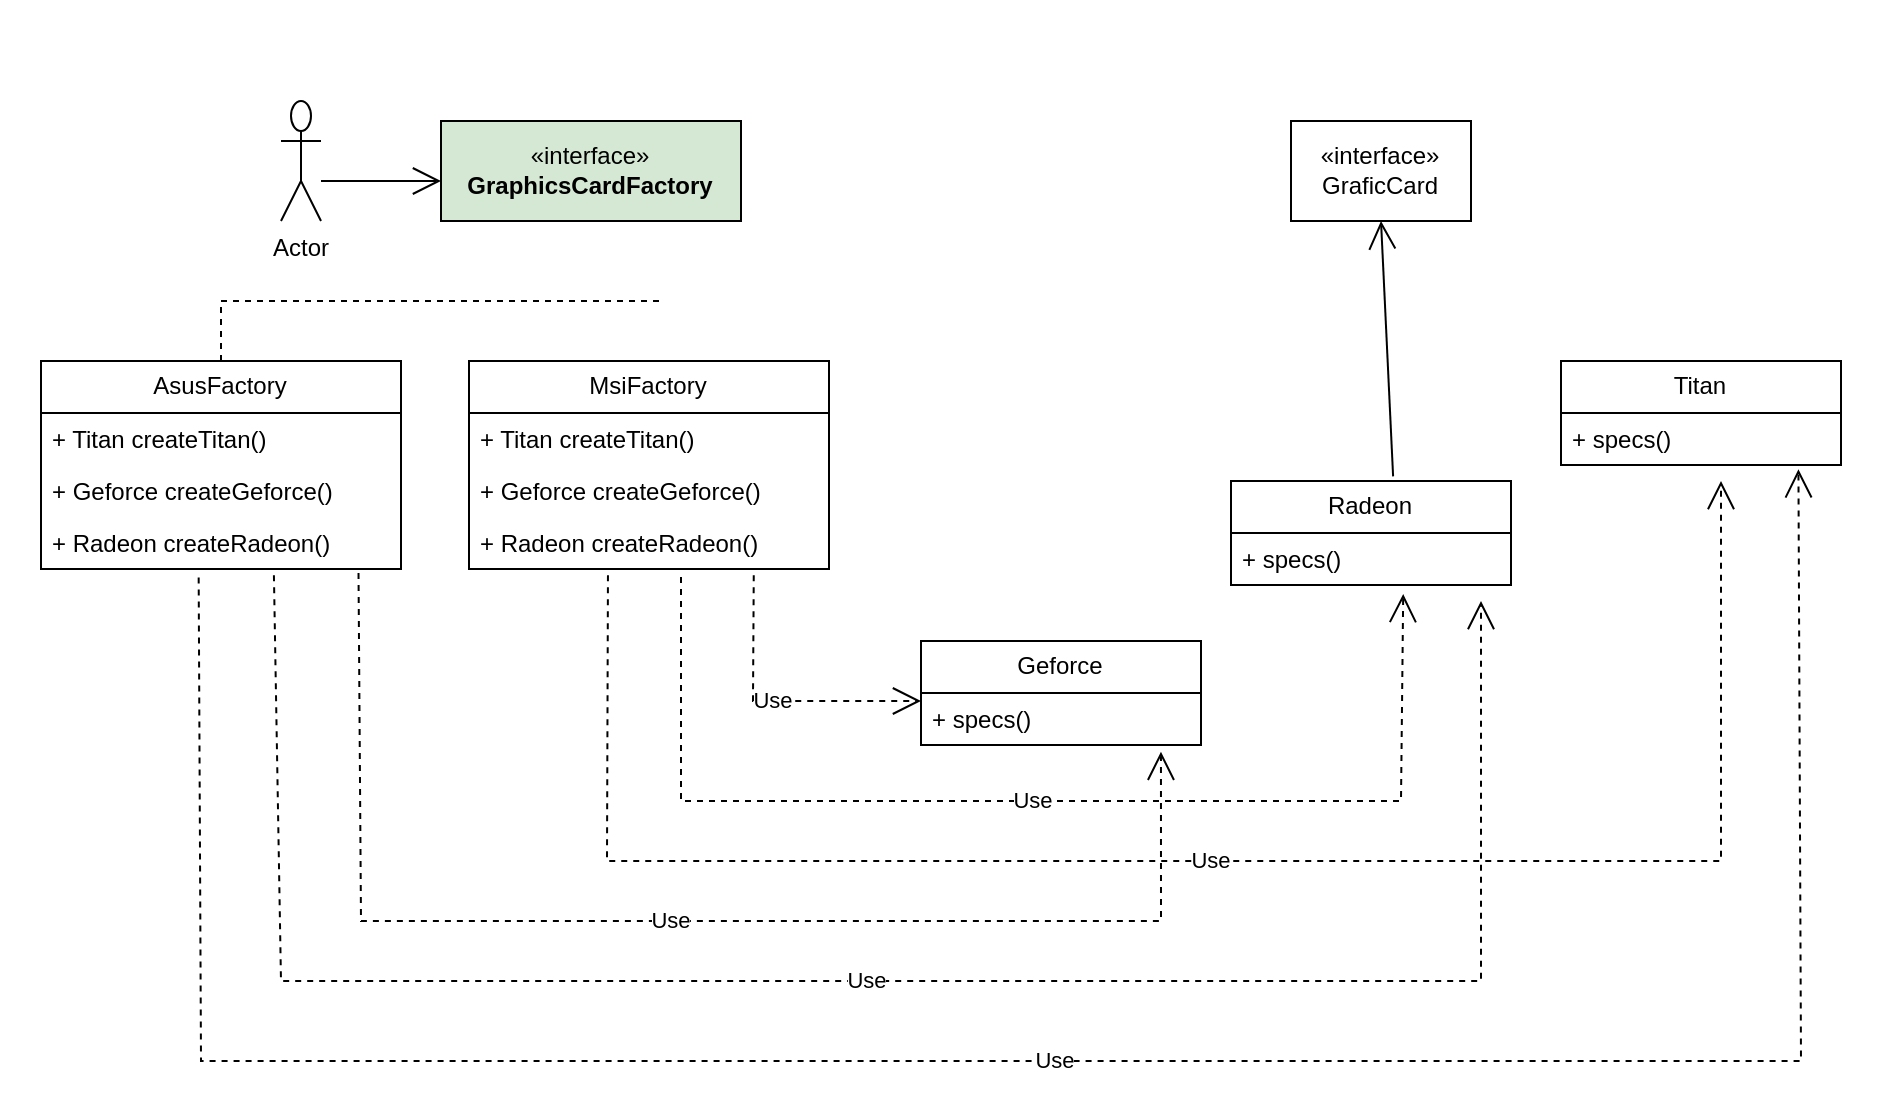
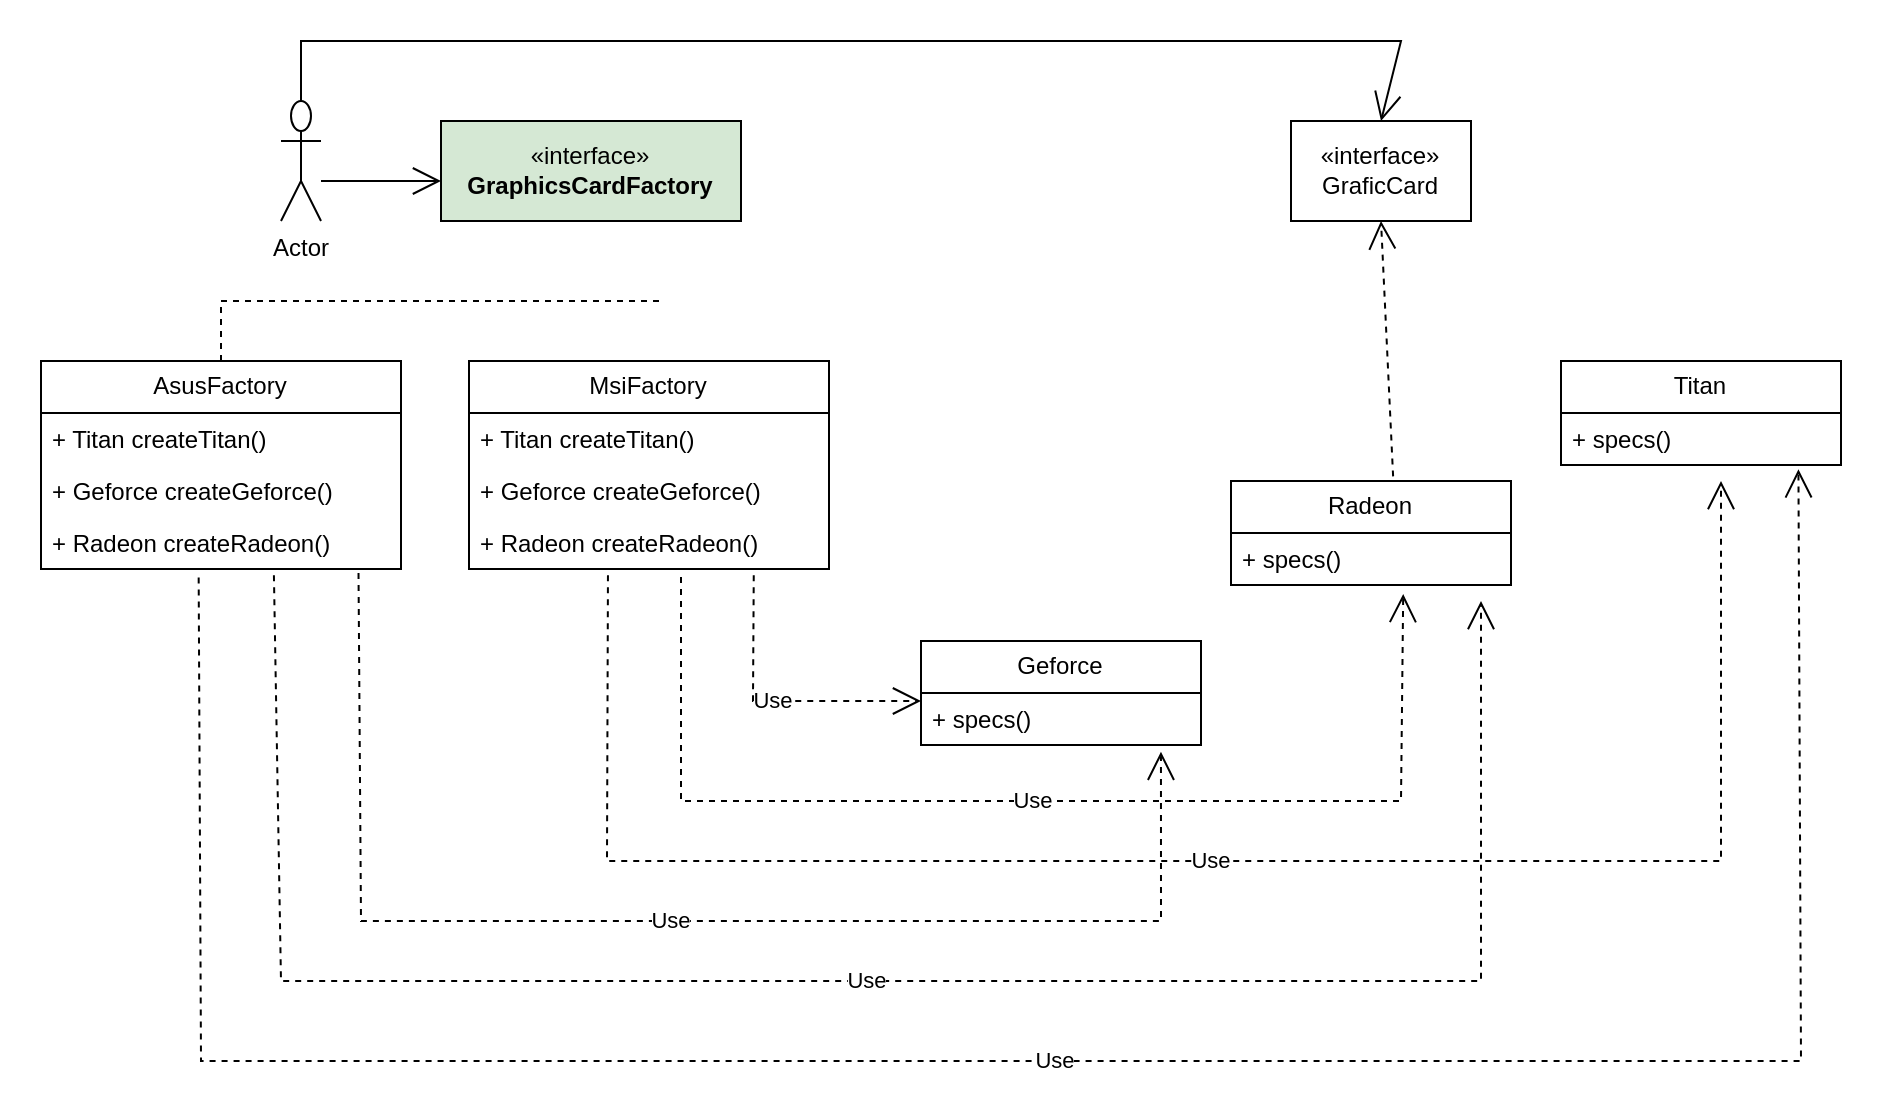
  <mxCell id="0" />
  <mxCell id="1" parent="0" />
  <mxCell id="2" value="Actor" style="shape=umlActor;verticalLabelPosition=bottom;verticalAlign=top;html=1;" vertex="1" parent="1"><mxGeometry x="140" y="50" width="20" height="60" as="geometry" /></mxCell>
  <mxCell id="3" value="«interface»&lt;br&gt;&lt;b&gt;GraphicsCardFactory&lt;/b&gt;" style="html=1;whiteSpace=wrap;fillColor=#d5e8d4;" vertex="1" parent="1"><mxGeometry x="220" y="60" width="150" height="50" as="geometry" /></mxCell>
  <mxCell id="4" value="" style="endArrow=open;endFill=1;endSize=12;html=1;rounded=0;" edge="1" parent="1"><mxGeometry width="160" relative="1" as="geometry"><mxPoint x="160" y="90" as="sourcePoint" /><mxPoint x="220" y="90" as="targetPoint" /></mxGeometry></mxCell>
  <mxCell id="5" value="AsusFactory" style="swimlane;fontStyle=0;childLayout=stackLayout;horizontal=1;startSize=26;fillColor=none;horizontalStack=0;resizeParent=1;resizeParentMax=0;resizeLast=0;collapsible=1;marginBottom=0;whiteSpace=wrap;html=1;" vertex="1" parent="1"><mxGeometry x="20" y="180" width="180" height="104" as="geometry" /></mxCell>
  <mxCell id="6" value="+ Titan createTitan()" style="text;strokeColor=none;fillColor=none;align=left;verticalAlign=top;spacingLeft=4;spacingRight=4;overflow=hidden;rotatable=0;points=[[0,0.5],[1,0.5]];portConstraint=eastwest;whiteSpace=wrap;html=1;" vertex="1" parent="5"><mxGeometry y="26" width="180" height="26" as="geometry" /></mxCell>
  <mxCell id="7" value="+ Geforce createGeforce()" style="text;strokeColor=none;fillColor=none;align=left;verticalAlign=top;spacingLeft=4;spacingRight=4;overflow=hidden;rotatable=0;points=[[0,0.5],[1,0.5]];portConstraint=eastwest;whiteSpace=wrap;html=1;" vertex="1" parent="5"><mxGeometry y="52" width="180" height="26" as="geometry" /></mxCell>
  <mxCell id="8" value="+ Radeon createRadeon()" style="text;strokeColor=none;fillColor=none;align=left;verticalAlign=top;spacingLeft=4;spacingRight=4;overflow=hidden;rotatable=0;points=[[0,0.5],[1,0.5]];portConstraint=eastwest;whiteSpace=wrap;html=1;" vertex="1" parent="5"><mxGeometry y="78" width="180" height="26" as="geometry" /></mxCell>
  <mxCell id="9" value="MsiFactory" style="swimlane;fontStyle=0;childLayout=stackLayout;horizontal=1;startSize=26;fillColor=none;horizontalStack=0;resizeParent=1;resizeParentMax=0;resizeLast=0;collapsible=1;marginBottom=0;whiteSpace=wrap;html=1;" vertex="1" parent="1"><mxGeometry x="234" y="180" width="180" height="104" as="geometry" /></mxCell>
  <mxCell id="10" value="+ Titan createTitan()" style="text;strokeColor=none;fillColor=none;align=left;verticalAlign=top;spacingLeft=4;spacingRight=4;overflow=hidden;rotatable=0;points=[[0,0.5],[1,0.5]];portConstraint=eastwest;whiteSpace=wrap;html=1;" vertex="1" parent="9"><mxGeometry y="26" width="180" height="26" as="geometry" /></mxCell>
  <mxCell id="11" value="+ Geforce createGeforce()" style="text;strokeColor=none;fillColor=none;align=left;verticalAlign=top;spacingLeft=4;spacingRight=4;overflow=hidden;rotatable=0;points=[[0,0.5],[1,0.5]];portConstraint=eastwest;whiteSpace=wrap;html=1;" vertex="1" parent="9"><mxGeometry y="52" width="180" height="26" as="geometry" /></mxCell>
  <mxCell id="12" value="+ Radeon createRadeon()" style="text;strokeColor=none;fillColor=none;align=left;verticalAlign=top;spacingLeft=4;spacingRight=4;overflow=hidden;rotatable=0;points=[[0,0.5],[1,0.5]];portConstraint=eastwest;whiteSpace=wrap;html=1;" vertex="1" parent="9"><mxGeometry y="78" width="180" height="26" as="geometry" /></mxCell>
  <mxCell id="13" value="" style="endArrow=none;endFill=1;endSize=12;html=1;rounded=0;exitX=0.5;exitY=0;exitDx=0;exitDy=0;dashed=1;startFill=0;" edge="1" parent="1" source="5"><mxGeometry width="160" relative="1" as="geometry"><mxPoint x="400" y="190" as="sourcePoint" /><mxPoint x="330" y="150" as="targetPoint" /><Array as="points"><mxPoint x="110" y="150" /></Array></mxGeometry></mxCell>
  <mxCell id="14" value="Geforce" style="swimlane;fontStyle=0;childLayout=stackLayout;horizontal=1;startSize=26;fillColor=none;horizontalStack=0;resizeParent=1;resizeParentMax=0;resizeLast=0;collapsible=1;marginBottom=0;whiteSpace=wrap;html=1;" vertex="1" parent="1"><mxGeometry x="460" y="320" width="140" height="52" as="geometry" /></mxCell>
  <mxCell id="15" value="+ specs()" style="text;strokeColor=none;fillColor=none;align=left;verticalAlign=top;spacingLeft=4;spacingRight=4;overflow=hidden;rotatable=0;points=[[0,0.5],[1,0.5]];portConstraint=eastwest;whiteSpace=wrap;html=1;" vertex="1" parent="14"><mxGeometry y="26" width="140" height="26" as="geometry" /></mxCell>
  <mxCell id="16" value="«interface»&lt;br&gt;&lt;div&gt;GraficCard&lt;/div&gt;" style="html=1;whiteSpace=wrap;" vertex="1" parent="1"><mxGeometry x="645" y="60" width="90" height="50" as="geometry" /></mxCell>
+ <mxCell id="17" value="" style="endArrow=open;endFill=1;endSize=12;html=1;rounded=0;exitX=0.5;exitY=0;exitDx=0;exitDy=0;entryX=0.5;entryY=0;entryDx=0;entryDy=0;exitPerimeter=0;" edge="1" parent="1" source="2" target="16"><mxGeometry width="160" relative="1" as="geometry"><mxPoint x="30" y="10" as="sourcePoint" /><mxPoint x="190" y="10" as="targetPoint" /><Array as="points"><mxPoint x="150" y="20" /><mxPoint x="700" y="20" /></Array></mxGeometry></mxCell>
  <mxCell id="18" value="Radeon" style="swimlane;fontStyle=0;childLayout=stackLayout;horizontal=1;startSize=26;fillColor=none;horizontalStack=0;resizeParent=1;resizeParentMax=0;resizeLast=0;collapsible=1;marginBottom=0;whiteSpace=wrap;html=1;" vertex="1" parent="1"><mxGeometry x="615" y="240" width="140" height="52" as="geometry" /></mxCell>
  <mxCell id="19" value="+ specs()" style="text;strokeColor=none;fillColor=none;align=left;verticalAlign=top;spacingLeft=4;spacingRight=4;overflow=hidden;rotatable=0;points=[[0,0.5],[1,0.5]];portConstraint=eastwest;whiteSpace=wrap;html=1;" vertex="1" parent="18"><mxGeometry y="26" width="140" height="26" as="geometry" /></mxCell>
  <mxCell id="20" value="Titan" style="swimlane;fontStyle=0;childLayout=stackLayout;horizontal=1;startSize=26;fillColor=none;horizontalStack=0;resizeParent=1;resizeParentMax=0;resizeLast=0;collapsible=1;marginBottom=0;whiteSpace=wrap;html=1;" vertex="1" parent="1"><mxGeometry x="780" y="180" width="140" height="52" as="geometry" /></mxCell>
  <mxCell id="21" value="+ specs()" style="text;strokeColor=none;fillColor=none;align=left;verticalAlign=top;spacingLeft=4;spacingRight=4;overflow=hidden;rotatable=0;points=[[0,0.5],[1,0.5]];portConstraint=eastwest;whiteSpace=wrap;html=1;" vertex="1" parent="20"><mxGeometry y="26" width="140" height="26" as="geometry" /></mxCell>
- <mxCell id="22" value="" style="endArrow=open;endFill=1;endSize=12;html=1;rounded=0;exitX=0.579;exitY=-0.044;exitDx=0;exitDy=0;exitPerimeter=0;entryX=0.5;entryY=1;entryDx=0;entryDy=0;dashed=0;" edge="1" parent="1" source="18" target="16"><mxGeometry width="160" relative="1" as="geometry"><mxPoint x="370" y="120" as="sourcePoint" /><mxPoint x="530" y="120" as="targetPoint" /></mxGeometry></mxCell>
+ <mxCell id="22" value="" style="endArrow=open;endFill=1;endSize=12;html=1;rounded=0;exitX=0.579;exitY=-0.044;exitDx=0;exitDy=0;exitPerimeter=0;entryX=0.5;entryY=1;entryDx=0;entryDy=0;dashed=1;" edge="1" parent="1" source="18" target="16"><mxGeometry width="160" relative="1" as="geometry"><mxPoint x="370" y="120" as="sourcePoint" /><mxPoint x="530" y="120" as="targetPoint" /></mxGeometry></mxCell>
  <mxCell id="23" value="Use" style="endArrow=open;endSize=12;dashed=1;html=1;rounded=0;exitX=0.791;exitY=1.12;exitDx=0;exitDy=0;exitPerimeter=0;" edge="1" parent="1" source="12"><mxGeometry width="160" relative="1" as="geometry"><mxPoint x="430" y="240" as="sourcePoint" /><mxPoint x="460" y="350" as="targetPoint" /><Array as="points"><mxPoint x="376" y="350" /></Array></mxGeometry></mxCell>
  <mxCell id="24" value="Use" style="endArrow=open;endSize=12;dashed=1;html=1;rounded=0;entryX=0.615;entryY=1.174;entryDx=0;entryDy=0;entryPerimeter=0;" edge="1" parent="1" target="19"><mxGeometry width="160" relative="1" as="geometry"><mxPoint x="340" y="288" as="sourcePoint" /><mxPoint x="590" y="240" as="targetPoint" /><Array as="points"><mxPoint x="340" y="400" /><mxPoint x="700" y="400" /></Array></mxGeometry></mxCell>
  <mxCell id="25" value="Use" style="endArrow=open;endSize=12;dashed=1;html=1;rounded=0;exitX=0.386;exitY=1.12;exitDx=0;exitDy=0;exitPerimeter=0;" edge="1" parent="1" source="12"><mxGeometry width="160" relative="1" as="geometry"><mxPoint x="430" y="240" as="sourcePoint" /><mxPoint x="860" y="240" as="targetPoint" /><Array as="points"><mxPoint x="303" y="430" /><mxPoint x="860" y="430" /></Array></mxGeometry></mxCell>
  <mxCell id="26" value="Use" style="endArrow=open;endSize=12;dashed=1;html=1;rounded=0;exitX=0.882;exitY=1.075;exitDx=0;exitDy=0;exitPerimeter=0;entryX=0.857;entryY=1.129;entryDx=0;entryDy=0;entryPerimeter=0;" edge="1" parent="1" source="8" target="15"><mxGeometry width="160" relative="1" as="geometry"><mxPoint x="430" y="360" as="sourcePoint" /><mxPoint x="590" y="360" as="targetPoint" /><Array as="points"><mxPoint x="180" y="460" /><mxPoint x="580" y="460" /></Array></mxGeometry></mxCell>
  <mxCell id="27" value="Use" style="endArrow=open;endSize=12;dashed=1;html=1;rounded=0;exitX=0.647;exitY=1.12;exitDx=0;exitDy=0;exitPerimeter=0;" edge="1" parent="1" source="8"><mxGeometry width="160" relative="1" as="geometry"><mxPoint x="430" y="360" as="sourcePoint" /><mxPoint x="740" y="300" as="targetPoint" /><Array as="points"><mxPoint x="140" y="490" /><mxPoint x="740" y="490" /></Array></mxGeometry></mxCell>
  <mxCell id="28" value="Use" style="endArrow=open;endSize=12;dashed=1;html=1;rounded=0;exitX=0.438;exitY=1.165;exitDx=0;exitDy=0;exitPerimeter=0;entryX=0.848;entryY=1.084;entryDx=0;entryDy=0;entryPerimeter=0;" edge="1" parent="1" source="8" target="21"><mxGeometry width="160" relative="1" as="geometry"><mxPoint x="430" y="360" as="sourcePoint" /><mxPoint x="590" y="360" as="targetPoint" /><Array as="points"><mxPoint y="530" x="100" /><mxPoint x="900" y="530" /></Array></mxGeometry></mxCell>
